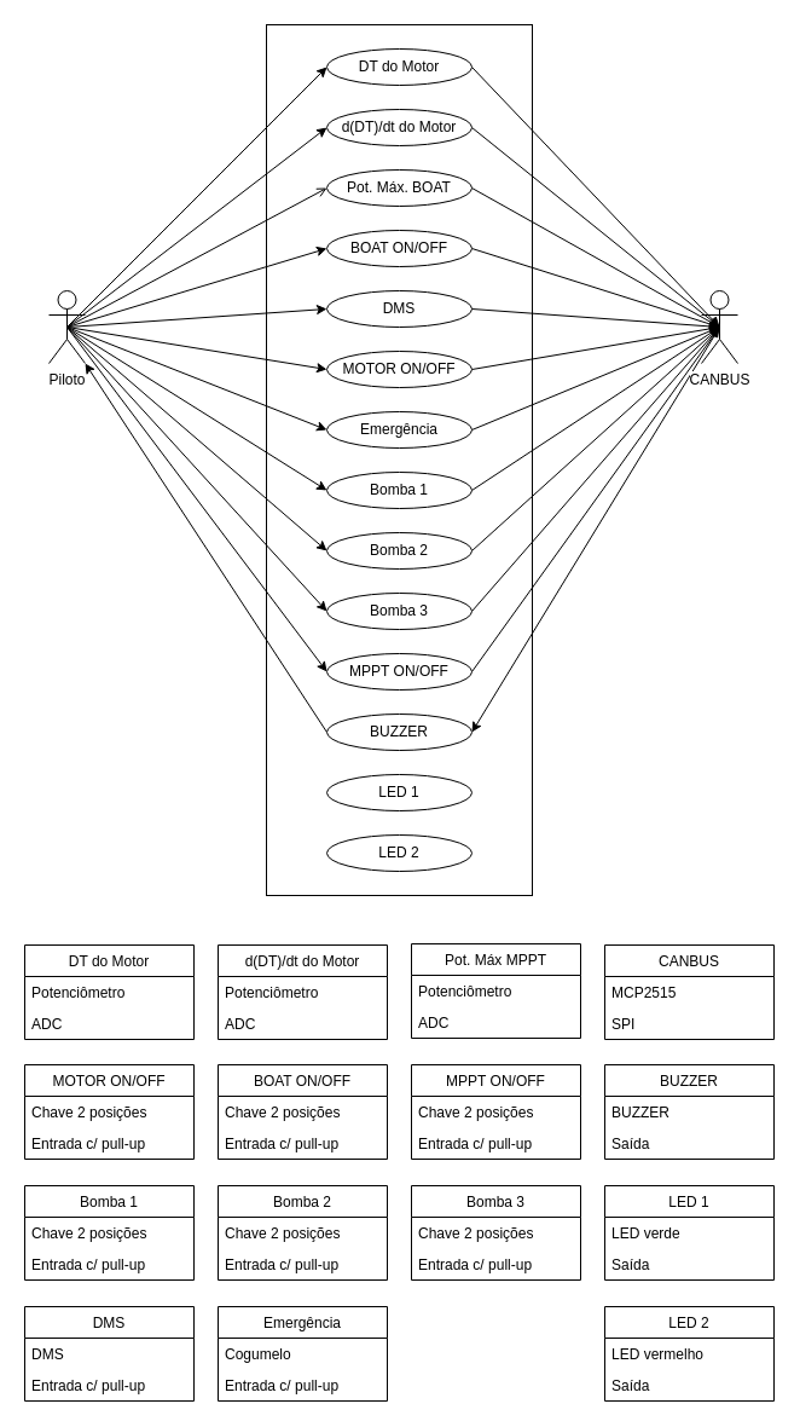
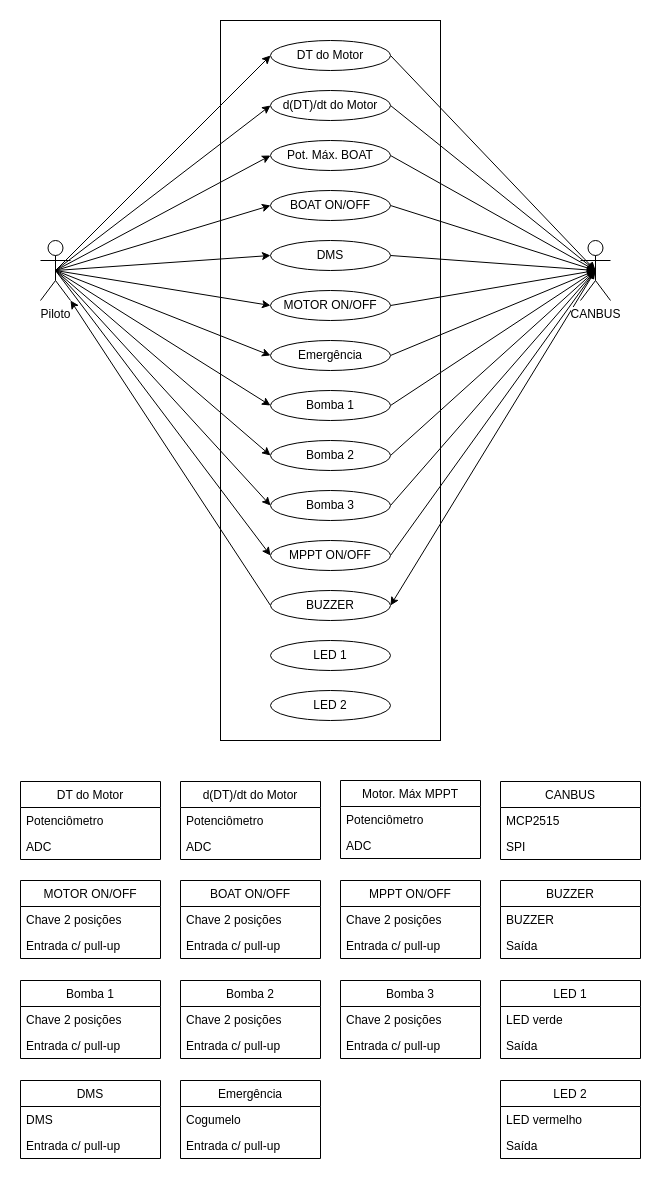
  <mxCell id="0" />
  <mxCell id="1" parent="0" />
  <mxCell id="2" value="" style="rounded=0;whiteSpace=wrap;html=1;" vertex="1" parent="1"><mxGeometry x="220" y="20" width="220" height="720" as="geometry" /></mxCell>
  <mxCell id="3" style="rounded=0;orthogonalLoop=1;jettySize=auto;html=1;exitX=0.5;exitY=0.5;exitDx=0;exitDy=0;exitPerimeter=0;entryX=0;entryY=0.5;entryDx=0;entryDy=0;" edge="1" parent="1" source="14" target="16"><mxGeometry relative="1" as="geometry"><mxPoint x="120" y="220" as="targetPoint" /></mxGeometry></mxCell>
  <mxCell id="4" style="edgeStyle=none;rounded=0;orthogonalLoop=1;jettySize=auto;html=1;exitX=0.5;exitY=0.5;exitDx=0;exitDy=0;exitPerimeter=0;entryX=0;entryY=0.5;entryDx=0;entryDy=0;" edge="1" parent="1" source="14" target="18"><mxGeometry relative="1" as="geometry" /></mxCell>
- <mxCell id="5" style="edgeStyle=none;rounded=0;orthogonalLoop=1;jettySize=auto;html=1;exitX=0.5;exitY=0.5;exitDx=0;exitDy=0;exitPerimeter=0;entryX=0;entryY=0.5;entryDx=0;entryDy=0;endArrow=open;" edge="1" parent="1" source="14" target="20"><mxGeometry relative="1" as="geometry" /></mxCell>
+ <mxCell id="5" style="edgeStyle=none;rounded=0;orthogonalLoop=1;jettySize=auto;html=1;exitX=0.5;exitY=0.5;exitDx=0;exitDy=0;exitPerimeter=0;entryX=0;entryY=0.5;entryDx=0;entryDy=0;" edge="1" parent="1" source="14" target="20"><mxGeometry relative="1" as="geometry" /></mxCell>
  <mxCell id="6" style="edgeStyle=none;rounded=0;orthogonalLoop=1;jettySize=auto;html=1;exitX=0.5;exitY=0.5;exitDx=0;exitDy=0;exitPerimeter=0;entryX=0;entryY=0.5;entryDx=0;entryDy=0;" edge="1" parent="1" source="14" target="22"><mxGeometry relative="1" as="geometry" /></mxCell>
  <mxCell id="7" style="edgeStyle=none;rounded=0;orthogonalLoop=1;jettySize=auto;html=1;exitX=0.5;exitY=0.5;exitDx=0;exitDy=0;exitPerimeter=0;entryX=0;entryY=0.5;entryDx=0;entryDy=0;" edge="1" parent="1" source="14" target="24"><mxGeometry relative="1" as="geometry" /></mxCell>
  <mxCell id="8" style="edgeStyle=none;rounded=0;orthogonalLoop=1;jettySize=auto;html=1;exitX=0.5;exitY=0.5;exitDx=0;exitDy=0;exitPerimeter=0;entryX=0;entryY=0.5;entryDx=0;entryDy=0;" edge="1" parent="1" source="14" target="26"><mxGeometry relative="1" as="geometry" /></mxCell>
  <mxCell id="9" style="edgeStyle=none;rounded=0;orthogonalLoop=1;jettySize=auto;html=1;exitX=0.5;exitY=0.5;exitDx=0;exitDy=0;exitPerimeter=0;entryX=0;entryY=0.5;entryDx=0;entryDy=0;" edge="1" parent="1" source="14" target="28"><mxGeometry relative="1" as="geometry" /></mxCell>
  <mxCell id="10" style="edgeStyle=none;rounded=0;orthogonalLoop=1;jettySize=auto;html=1;exitX=0.5;exitY=0.5;exitDx=0;exitDy=0;exitPerimeter=0;entryX=0;entryY=0.5;entryDx=0;entryDy=0;" edge="1" parent="1" source="14" target="30"><mxGeometry relative="1" as="geometry" /></mxCell>
  <mxCell id="11" style="edgeStyle=none;rounded=0;orthogonalLoop=1;jettySize=auto;html=1;exitX=0.5;exitY=0.5;exitDx=0;exitDy=0;exitPerimeter=0;entryX=0;entryY=0.5;entryDx=0;entryDy=0;" edge="1" parent="1" source="14" target="32"><mxGeometry relative="1" as="geometry" /></mxCell>
  <mxCell id="12" style="edgeStyle=none;rounded=0;orthogonalLoop=1;jettySize=auto;html=1;exitX=0.5;exitY=0.5;exitDx=0;exitDy=0;exitPerimeter=0;entryX=0;entryY=0.5;entryDx=0;entryDy=0;" edge="1" parent="1" source="14" target="34"><mxGeometry relative="1" as="geometry" /></mxCell>
  <mxCell id="13" style="edgeStyle=none;rounded=0;orthogonalLoop=1;jettySize=auto;html=1;exitX=0.5;exitY=0.5;exitDx=0;exitDy=0;exitPerimeter=0;entryX=0;entryY=0.5;entryDx=0;entryDy=0;" edge="1" parent="1" source="14" target="38"><mxGeometry relative="1" as="geometry" /></mxCell>
  <mxCell id="14" value="Piloto" style="shape=umlActor;verticalLabelPosition=bottom;labelBackgroundColor=#ffffff;verticalAlign=top;html=1;outlineConnect=0;" vertex="1" parent="1"><mxGeometry x="40" y="240" width="30" height="60" as="geometry" /></mxCell>
  <mxCell id="15" style="edgeStyle=none;rounded=0;orthogonalLoop=1;jettySize=auto;html=1;exitX=1;exitY=0.5;exitDx=0;exitDy=0;entryX=0.5;entryY=0.5;entryDx=0;entryDy=0;entryPerimeter=0;" edge="1" parent="1" source="16" target="36"><mxGeometry relative="1" as="geometry" /></mxCell>
  <mxCell id="16" value="DT do Motor" style="ellipse;whiteSpace=wrap;html=1;" vertex="1" parent="1"><mxGeometry x="270" y="40" width="120" height="30" as="geometry" /></mxCell>
  <mxCell id="17" style="edgeStyle=none;rounded=0;orthogonalLoop=1;jettySize=auto;html=1;exitX=1;exitY=0.5;exitDx=0;exitDy=0;entryX=0.5;entryY=0.5;entryDx=0;entryDy=0;entryPerimeter=0;" edge="1" parent="1" source="18" target="36"><mxGeometry relative="1" as="geometry" /></mxCell>
  <mxCell id="18" value="d(DT)/dt do Motor" style="ellipse;whiteSpace=wrap;html=1;" vertex="1" parent="1"><mxGeometry x="270" y="90" width="120" height="30" as="geometry" /></mxCell>
  <mxCell id="19" style="edgeStyle=none;rounded=0;orthogonalLoop=1;jettySize=auto;html=1;exitX=1;exitY=0.5;exitDx=0;exitDy=0;entryX=0.5;entryY=0.5;entryDx=0;entryDy=0;entryPerimeter=0;" edge="1" parent="1" source="20" target="36"><mxGeometry relative="1" as="geometry" /></mxCell>
  <mxCell id="20" value="Pot. Máx. BOAT" style="ellipse;whiteSpace=wrap;html=1;" vertex="1" parent="1"><mxGeometry x="270" y="140" width="120" height="30" as="geometry" /></mxCell>
  <mxCell id="21" style="edgeStyle=none;rounded=0;orthogonalLoop=1;jettySize=auto;html=1;exitX=1;exitY=0.5;exitDx=0;exitDy=0;entryX=0.5;entryY=0.5;entryDx=0;entryDy=0;entryPerimeter=0;" edge="1" parent="1" source="22" target="36"><mxGeometry relative="1" as="geometry" /></mxCell>
  <mxCell id="22" value="BOAT ON/OFF" style="ellipse;whiteSpace=wrap;html=1;" vertex="1" parent="1"><mxGeometry x="270" y="190" width="120" height="30" as="geometry" /></mxCell>
  <mxCell id="23" style="edgeStyle=none;rounded=0;orthogonalLoop=1;jettySize=auto;html=1;exitX=1;exitY=0.5;exitDx=0;exitDy=0;entryX=0.5;entryY=0.5;entryDx=0;entryDy=0;entryPerimeter=0;" edge="1" parent="1" source="24" target="36"><mxGeometry relative="1" as="geometry" /></mxCell>
  <mxCell id="24" value="DMS" style="ellipse;whiteSpace=wrap;html=1;" vertex="1" parent="1"><mxGeometry x="270" y="240" width="120" height="30" as="geometry" /></mxCell>
  <mxCell id="25" style="edgeStyle=none;rounded=0;orthogonalLoop=1;jettySize=auto;html=1;exitX=1;exitY=0.5;exitDx=0;exitDy=0;entryX=0.5;entryY=0.5;entryDx=0;entryDy=0;entryPerimeter=0;" edge="1" parent="1" source="26" target="36"><mxGeometry relative="1" as="geometry" /></mxCell>
  <mxCell id="26" value="MOTOR ON/OFF" style="ellipse;whiteSpace=wrap;html=1;" vertex="1" parent="1"><mxGeometry x="270" y="290" width="120" height="30" as="geometry" /></mxCell>
  <mxCell id="27" style="edgeStyle=none;rounded=0;orthogonalLoop=1;jettySize=auto;html=1;exitX=1;exitY=0.5;exitDx=0;exitDy=0;entryX=0.5;entryY=0.5;entryDx=0;entryDy=0;entryPerimeter=0;" edge="1" parent="1" source="28" target="36"><mxGeometry relative="1" as="geometry" /></mxCell>
  <mxCell id="28" value="Emergência" style="ellipse;whiteSpace=wrap;html=1;" vertex="1" parent="1"><mxGeometry x="270" y="340" width="120" height="30" as="geometry" /></mxCell>
  <mxCell id="29" style="edgeStyle=none;rounded=0;orthogonalLoop=1;jettySize=auto;html=1;exitX=1;exitY=0.5;exitDx=0;exitDy=0;entryX=0.5;entryY=0.5;entryDx=0;entryDy=0;entryPerimeter=0;" edge="1" parent="1" source="30" target="36"><mxGeometry relative="1" as="geometry" /></mxCell>
  <mxCell id="30" value="Bomba 1" style="ellipse;whiteSpace=wrap;html=1;" vertex="1" parent="1"><mxGeometry x="270" y="390" width="120" height="30" as="geometry" /></mxCell>
  <mxCell id="31" style="edgeStyle=none;rounded=0;orthogonalLoop=1;jettySize=auto;html=1;exitX=1;exitY=0.5;exitDx=0;exitDy=0;entryX=0.5;entryY=0.5;entryDx=0;entryDy=0;entryPerimeter=0;" edge="1" parent="1" source="32" target="36"><mxGeometry relative="1" as="geometry" /></mxCell>
  <mxCell id="32" value="Bomba 2" style="ellipse;whiteSpace=wrap;html=1;" vertex="1" parent="1"><mxGeometry x="270" y="440" width="120" height="30" as="geometry" /></mxCell>
  <mxCell id="33" style="edgeStyle=none;rounded=0;orthogonalLoop=1;jettySize=auto;html=1;exitX=1;exitY=0.5;exitDx=0;exitDy=0;entryX=0.5;entryY=0.5;entryDx=0;entryDy=0;entryPerimeter=0;" edge="1" parent="1" source="34" target="36"><mxGeometry relative="1" as="geometry" /></mxCell>
  <mxCell id="34" value="Bomba 3" style="ellipse;whiteSpace=wrap;html=1;" vertex="1" parent="1"><mxGeometry x="270" y="490" width="120" height="30" as="geometry" /></mxCell>
  <mxCell id="35" style="edgeStyle=none;rounded=0;orthogonalLoop=1;jettySize=auto;html=1;exitX=0.5;exitY=0.5;exitDx=0;exitDy=0;exitPerimeter=0;entryX=1;entryY=0.5;entryDx=0;entryDy=0;" edge="1" parent="1" source="36" target="79"><mxGeometry relative="1" as="geometry" /></mxCell>
  <mxCell id="36" value="CANBUS" style="shape=umlActor;verticalLabelPosition=bottom;labelBackgroundColor=#ffffff;verticalAlign=top;html=1;outlineConnect=0;" vertex="1" parent="1"><mxGeometry x="580" y="240" width="30" height="60" as="geometry" /></mxCell>
  <mxCell id="37" style="edgeStyle=none;rounded=0;orthogonalLoop=1;jettySize=auto;html=1;exitX=1;exitY=0.5;exitDx=0;exitDy=0;entryX=0.5;entryY=0.5;entryDx=0;entryDy=0;entryPerimeter=0;" edge="1" parent="1" source="38" target="36"><mxGeometry relative="1" as="geometry" /></mxCell>
  <mxCell id="38" value="MPPT ON/OFF" style="ellipse;whiteSpace=wrap;html=1;" vertex="1" parent="1"><mxGeometry x="270" y="540" width="120" height="30" as="geometry" /></mxCell>
  <mxCell id="39" value="DT do Motor" style="swimlane;fontStyle=0;childLayout=stackLayout;horizontal=1;startSize=26;fillColor=none;horizontalStack=0;resizeParent=1;resizeParentMax=0;resizeLast=0;collapsible=1;marginBottom=0;" vertex="1" parent="1"><mxGeometry x="20" y="781" width="140" height="78" as="geometry" /></mxCell>
  <mxCell id="40" value="Potenciômetro" style="text;strokeColor=none;fillColor=none;align=left;verticalAlign=top;spacingLeft=4;spacingRight=4;overflow=hidden;rotatable=0;points=[[0,0.5],[1,0.5]];portConstraint=eastwest;" vertex="1" parent="39"><mxGeometry y="26" width="140" height="26" as="geometry" /></mxCell>
  <mxCell id="41" value="ADC" style="text;strokeColor=none;fillColor=none;align=left;verticalAlign=top;spacingLeft=4;spacingRight=4;overflow=hidden;rotatable=0;points=[[0,0.5],[1,0.5]];portConstraint=eastwest;" vertex="1" parent="39"><mxGeometry y="52" width="140" height="26" as="geometry" /></mxCell>
  <mxCell id="42" value="d(DT)/dt do Motor" style="swimlane;fontStyle=0;childLayout=stackLayout;horizontal=1;startSize=26;fillColor=none;horizontalStack=0;resizeParent=1;resizeParentMax=0;resizeLast=0;collapsible=1;marginBottom=0;" vertex="1" parent="1"><mxGeometry x="180" y="781" width="140" height="78" as="geometry" /></mxCell>
  <mxCell id="43" value="Potenciômetro" style="text;strokeColor=none;fillColor=none;align=left;verticalAlign=top;spacingLeft=4;spacingRight=4;overflow=hidden;rotatable=0;points=[[0,0.5],[1,0.5]];portConstraint=eastwest;" vertex="1" parent="42"><mxGeometry y="26" width="140" height="26" as="geometry" /></mxCell>
  <mxCell id="44" value="ADC" style="text;strokeColor=none;fillColor=none;align=left;verticalAlign=top;spacingLeft=4;spacingRight=4;overflow=hidden;rotatable=0;points=[[0,0.5],[1,0.5]];portConstraint=eastwest;" vertex="1" parent="42"><mxGeometry y="52" width="140" height="26" as="geometry" /></mxCell>
- <mxCell id="45" value="Pot. Máx MPPT" style="swimlane;fontStyle=0;childLayout=stackLayout;horizontal=1;startSize=26;fillColor=none;horizontalStack=0;resizeParent=1;resizeParentMax=0;resizeLast=0;collapsible=1;marginBottom=0;" vertex="1" parent="1"><mxGeometry x="340" y="780" width="140" height="78" as="geometry" /></mxCell>
+ <mxCell id="45" value="Motor. Máx MPPT" style="swimlane;fontStyle=0;childLayout=stackLayout;horizontal=1;startSize=26;fillColor=none;horizontalStack=0;resizeParent=1;resizeParentMax=0;resizeLast=0;collapsible=1;marginBottom=0;" vertex="1" parent="1"><mxGeometry x="340" y="780" width="140" height="78" as="geometry" /></mxCell>
  <mxCell id="46" value="Potenciômetro" style="text;strokeColor=none;fillColor=none;align=left;verticalAlign=top;spacingLeft=4;spacingRight=4;overflow=hidden;rotatable=0;points=[[0,0.5],[1,0.5]];portConstraint=eastwest;" vertex="1" parent="45"><mxGeometry y="26" width="140" height="26" as="geometry" /></mxCell>
  <mxCell id="47" value="ADC" style="text;strokeColor=none;fillColor=none;align=left;verticalAlign=top;spacingLeft=4;spacingRight=4;overflow=hidden;rotatable=0;points=[[0,0.5],[1,0.5]];portConstraint=eastwest;" vertex="1" parent="45"><mxGeometry y="52" width="140" height="26" as="geometry" /></mxCell>
  <mxCell id="48" value="MOTOR ON/OFF" style="swimlane;fontStyle=0;childLayout=stackLayout;horizontal=1;startSize=26;fillColor=none;horizontalStack=0;resizeParent=1;resizeParentMax=0;resizeLast=0;collapsible=1;marginBottom=0;" vertex="1" parent="1"><mxGeometry x="20" y="880" width="140" height="78" as="geometry" /></mxCell>
  <mxCell id="49" value="Chave 2 posições" style="text;strokeColor=none;fillColor=none;align=left;verticalAlign=top;spacingLeft=4;spacingRight=4;overflow=hidden;rotatable=0;points=[[0,0.5],[1,0.5]];portConstraint=eastwest;" vertex="1" parent="48"><mxGeometry y="26" width="140" height="26" as="geometry" /></mxCell>
  <mxCell id="50" value="Entrada c/ pull-up" style="text;strokeColor=none;fillColor=none;align=left;verticalAlign=top;spacingLeft=4;spacingRight=4;overflow=hidden;rotatable=0;points=[[0,0.5],[1,0.5]];portConstraint=eastwest;" vertex="1" parent="48"><mxGeometry y="52" width="140" height="26" as="geometry" /></mxCell>
  <mxCell id="51" value="BOAT ON/OFF" style="swimlane;fontStyle=0;childLayout=stackLayout;horizontal=1;startSize=26;fillColor=none;horizontalStack=0;resizeParent=1;resizeParentMax=0;resizeLast=0;collapsible=1;marginBottom=0;" vertex="1" parent="1"><mxGeometry x="180" y="880" width="140" height="78" as="geometry" /></mxCell>
  <mxCell id="52" value="Chave 2 posições" style="text;strokeColor=none;fillColor=none;align=left;verticalAlign=top;spacingLeft=4;spacingRight=4;overflow=hidden;rotatable=0;points=[[0,0.5],[1,0.5]];portConstraint=eastwest;" vertex="1" parent="51"><mxGeometry y="26" width="140" height="26" as="geometry" /></mxCell>
  <mxCell id="53" value="Entrada c/ pull-up" style="text;strokeColor=none;fillColor=none;align=left;verticalAlign=top;spacingLeft=4;spacingRight=4;overflow=hidden;rotatable=0;points=[[0,0.5],[1,0.5]];portConstraint=eastwest;" vertex="1" parent="51"><mxGeometry y="52" width="140" height="26" as="geometry" /></mxCell>
  <mxCell id="54" value="Bomba 1" style="swimlane;fontStyle=0;childLayout=stackLayout;horizontal=1;startSize=26;fillColor=none;horizontalStack=0;resizeParent=1;resizeParentMax=0;resizeLast=0;collapsible=1;marginBottom=0;" vertex="1" parent="1"><mxGeometry x="20" y="980" width="140" height="78" as="geometry" /></mxCell>
  <mxCell id="55" value="Chave 2 posições" style="text;strokeColor=none;fillColor=none;align=left;verticalAlign=top;spacingLeft=4;spacingRight=4;overflow=hidden;rotatable=0;points=[[0,0.5],[1,0.5]];portConstraint=eastwest;" vertex="1" parent="54"><mxGeometry y="26" width="140" height="26" as="geometry" /></mxCell>
  <mxCell id="56" value="Entrada c/ pull-up" style="text;strokeColor=none;fillColor=none;align=left;verticalAlign=top;spacingLeft=4;spacingRight=4;overflow=hidden;rotatable=0;points=[[0,0.5],[1,0.5]];portConstraint=eastwest;" vertex="1" parent="54"><mxGeometry y="52" width="140" height="26" as="geometry" /></mxCell>
  <mxCell id="57" value="Bomba 2" style="swimlane;fontStyle=0;childLayout=stackLayout;horizontal=1;startSize=26;fillColor=none;horizontalStack=0;resizeParent=1;resizeParentMax=0;resizeLast=0;collapsible=1;marginBottom=0;" vertex="1" parent="1"><mxGeometry x="180" y="980" width="140" height="78" as="geometry" /></mxCell>
  <mxCell id="58" value="Chave 2 posições" style="text;strokeColor=none;fillColor=none;align=left;verticalAlign=top;spacingLeft=4;spacingRight=4;overflow=hidden;rotatable=0;points=[[0,0.5],[1,0.5]];portConstraint=eastwest;" vertex="1" parent="57"><mxGeometry y="26" width="140" height="26" as="geometry" /></mxCell>
  <mxCell id="59" value="Entrada c/ pull-up" style="text;strokeColor=none;fillColor=none;align=left;verticalAlign=top;spacingLeft=4;spacingRight=4;overflow=hidden;rotatable=0;points=[[0,0.5],[1,0.5]];portConstraint=eastwest;" vertex="1" parent="57"><mxGeometry y="52" width="140" height="26" as="geometry" /></mxCell>
  <mxCell id="60" value="Bomba 3" style="swimlane;fontStyle=0;childLayout=stackLayout;horizontal=1;startSize=26;fillColor=none;horizontalStack=0;resizeParent=1;resizeParentMax=0;resizeLast=0;collapsible=1;marginBottom=0;" vertex="1" parent="1"><mxGeometry x="340" y="980" width="140" height="78" as="geometry" /></mxCell>
  <mxCell id="61" value="Chave 2 posições" style="text;strokeColor=none;fillColor=none;align=left;verticalAlign=top;spacingLeft=4;spacingRight=4;overflow=hidden;rotatable=0;points=[[0,0.5],[1,0.5]];portConstraint=eastwest;" vertex="1" parent="60"><mxGeometry y="26" width="140" height="26" as="geometry" /></mxCell>
  <mxCell id="62" value="Entrada c/ pull-up" style="text;strokeColor=none;fillColor=none;align=left;verticalAlign=top;spacingLeft=4;spacingRight=4;overflow=hidden;rotatable=0;points=[[0,0.5],[1,0.5]];portConstraint=eastwest;" vertex="1" parent="60"><mxGeometry y="52" width="140" height="26" as="geometry" /></mxCell>
  <mxCell id="63" value="MPPT ON/OFF" style="swimlane;fontStyle=0;childLayout=stackLayout;horizontal=1;startSize=26;fillColor=none;horizontalStack=0;resizeParent=1;resizeParentMax=0;resizeLast=0;collapsible=1;marginBottom=0;" vertex="1" parent="1"><mxGeometry x="340" y="880" width="140" height="78" as="geometry" /></mxCell>
  <mxCell id="64" value="Chave 2 posições" style="text;strokeColor=none;fillColor=none;align=left;verticalAlign=top;spacingLeft=4;spacingRight=4;overflow=hidden;rotatable=0;points=[[0,0.5],[1,0.5]];portConstraint=eastwest;" vertex="1" parent="63"><mxGeometry y="26" width="140" height="26" as="geometry" /></mxCell>
  <mxCell id="65" value="Entrada c/ pull-up" style="text;strokeColor=none;fillColor=none;align=left;verticalAlign=top;spacingLeft=4;spacingRight=4;overflow=hidden;rotatable=0;points=[[0,0.5],[1,0.5]];portConstraint=eastwest;" vertex="1" parent="63"><mxGeometry y="52" width="140" height="26" as="geometry" /></mxCell>
  <mxCell id="66" value="DMS" style="swimlane;fontStyle=0;childLayout=stackLayout;horizontal=1;startSize=26;fillColor=none;horizontalStack=0;resizeParent=1;resizeParentMax=0;resizeLast=0;collapsible=1;marginBottom=0;" vertex="1" parent="1"><mxGeometry x="20" y="1080" width="140" height="78" as="geometry" /></mxCell>
  <mxCell id="67" value="DMS" style="text;strokeColor=none;fillColor=none;align=left;verticalAlign=top;spacingLeft=4;spacingRight=4;overflow=hidden;rotatable=0;points=[[0,0.5],[1,0.5]];portConstraint=eastwest;" vertex="1" parent="66"><mxGeometry y="26" width="140" height="26" as="geometry" /></mxCell>
  <mxCell id="68" value="Entrada c/ pull-up" style="text;strokeColor=none;fillColor=none;align=left;verticalAlign=top;spacingLeft=4;spacingRight=4;overflow=hidden;rotatable=0;points=[[0,0.5],[1,0.5]];portConstraint=eastwest;" vertex="1" parent="66"><mxGeometry y="52" width="140" height="26" as="geometry" /></mxCell>
  <mxCell id="69" value="Emergência" style="swimlane;fontStyle=0;childLayout=stackLayout;horizontal=1;startSize=26;fillColor=none;horizontalStack=0;resizeParent=1;resizeParentMax=0;resizeLast=0;collapsible=1;marginBottom=0;" vertex="1" parent="1"><mxGeometry x="180" y="1080" width="140" height="78" as="geometry" /></mxCell>
  <mxCell id="70" value="Cogumelo" style="text;strokeColor=none;fillColor=none;align=left;verticalAlign=top;spacingLeft=4;spacingRight=4;overflow=hidden;rotatable=0;points=[[0,0.5],[1,0.5]];portConstraint=eastwest;" vertex="1" parent="69"><mxGeometry y="26" width="140" height="26" as="geometry" /></mxCell>
  <mxCell id="71" value="Entrada c/ pull-up" style="text;strokeColor=none;fillColor=none;align=left;verticalAlign=top;spacingLeft=4;spacingRight=4;overflow=hidden;rotatable=0;points=[[0,0.5],[1,0.5]];portConstraint=eastwest;" vertex="1" parent="69"><mxGeometry y="52" width="140" height="26" as="geometry" /></mxCell>
  <mxCell id="72" value="CANBUS" style="swimlane;fontStyle=0;childLayout=stackLayout;horizontal=1;startSize=26;fillColor=none;horizontalStack=0;resizeParent=1;resizeParentMax=0;resizeLast=0;collapsible=1;marginBottom=0;" vertex="1" parent="1"><mxGeometry x="500" y="781" width="140" height="78" as="geometry" /></mxCell>
  <mxCell id="73" value="MCP2515" style="text;strokeColor=none;fillColor=none;align=left;verticalAlign=top;spacingLeft=4;spacingRight=4;overflow=hidden;rotatable=0;points=[[0,0.5],[1,0.5]];portConstraint=eastwest;" vertex="1" parent="72"><mxGeometry y="26" width="140" height="26" as="geometry" /></mxCell>
  <mxCell id="74" value="SPI" style="text;strokeColor=none;fillColor=none;align=left;verticalAlign=top;spacingLeft=4;spacingRight=4;overflow=hidden;rotatable=0;points=[[0,0.5],[1,0.5]];portConstraint=eastwest;" vertex="1" parent="72"><mxGeometry y="52" width="140" height="26" as="geometry" /></mxCell>
  <mxCell id="75" value="BUZZER" style="swimlane;fontStyle=0;childLayout=stackLayout;horizontal=1;startSize=26;fillColor=none;horizontalStack=0;resizeParent=1;resizeParentMax=0;resizeLast=0;collapsible=1;marginBottom=0;" vertex="1" parent="1"><mxGeometry x="500" y="880" width="140" height="78" as="geometry" /></mxCell>
  <mxCell id="76" value="BUZZER" style="text;strokeColor=none;fillColor=none;align=left;verticalAlign=top;spacingLeft=4;spacingRight=4;overflow=hidden;rotatable=0;points=[[0,0.5],[1,0.5]];portConstraint=eastwest;" vertex="1" parent="75"><mxGeometry y="26" width="140" height="26" as="geometry" /></mxCell>
  <mxCell id="77" value="Saída" style="text;strokeColor=none;fillColor=none;align=left;verticalAlign=top;spacingLeft=4;spacingRight=4;overflow=hidden;rotatable=0;points=[[0,0.5],[1,0.5]];portConstraint=eastwest;" vertex="1" parent="75"><mxGeometry y="52" width="140" height="26" as="geometry" /></mxCell>
  <mxCell id="78" style="edgeStyle=none;rounded=0;orthogonalLoop=1;jettySize=auto;html=1;exitX=0;exitY=0.5;exitDx=0;exitDy=0;entryX=1;entryY=1;entryDx=0;entryDy=0;entryPerimeter=0;" edge="1" parent="1" source="79" target="14"><mxGeometry relative="1" as="geometry" /></mxCell>
  <mxCell id="79" value="BUZZER" style="ellipse;whiteSpace=wrap;html=1;" vertex="1" parent="1"><mxGeometry x="270" y="590" width="120" height="30" as="geometry" /></mxCell>
  <mxCell id="80" value="LED 1" style="swimlane;fontStyle=0;childLayout=stackLayout;horizontal=1;startSize=26;fillColor=none;horizontalStack=0;resizeParent=1;resizeParentMax=0;resizeLast=0;collapsible=1;marginBottom=0;" vertex="1" parent="1"><mxGeometry x="500" y="980" width="140" height="78" as="geometry" /></mxCell>
  <mxCell id="81" value="LED verde" style="text;strokeColor=none;fillColor=none;align=left;verticalAlign=top;spacingLeft=4;spacingRight=4;overflow=hidden;rotatable=0;points=[[0,0.5],[1,0.5]];portConstraint=eastwest;" vertex="1" parent="80"><mxGeometry y="26" width="140" height="26" as="geometry" /></mxCell>
  <mxCell id="82" value="Saída" style="text;strokeColor=none;fillColor=none;align=left;verticalAlign=top;spacingLeft=4;spacingRight=4;overflow=hidden;rotatable=0;points=[[0,0.5],[1,0.5]];portConstraint=eastwest;" vertex="1" parent="80"><mxGeometry y="52" width="140" height="26" as="geometry" /></mxCell>
  <mxCell id="83" value="LED 2" style="swimlane;fontStyle=0;childLayout=stackLayout;horizontal=1;startSize=26;fillColor=none;horizontalStack=0;resizeParent=1;resizeParentMax=0;resizeLast=0;collapsible=1;marginBottom=0;" vertex="1" parent="1"><mxGeometry x="500" y="1080" width="140" height="78" as="geometry" /></mxCell>
  <mxCell id="84" value="LED vermelho" style="text;strokeColor=none;fillColor=none;align=left;verticalAlign=top;spacingLeft=4;spacingRight=4;overflow=hidden;rotatable=0;points=[[0,0.5],[1,0.5]];portConstraint=eastwest;" vertex="1" parent="83"><mxGeometry y="26" width="140" height="26" as="geometry" /></mxCell>
  <mxCell id="85" value="Saída" style="text;strokeColor=none;fillColor=none;align=left;verticalAlign=top;spacingLeft=4;spacingRight=4;overflow=hidden;rotatable=0;points=[[0,0.5],[1,0.5]];portConstraint=eastwest;" vertex="1" parent="83"><mxGeometry y="52" width="140" height="26" as="geometry" /></mxCell>
  <mxCell id="86" value="LED 1" style="ellipse;whiteSpace=wrap;html=1;" vertex="1" parent="1"><mxGeometry x="270" y="640" width="120" height="30" as="geometry" /></mxCell>
  <mxCell id="87" value="LED 2" style="ellipse;whiteSpace=wrap;html=1;" vertex="1" parent="1"><mxGeometry x="270" y="690" width="120" height="30" as="geometry" /></mxCell>
